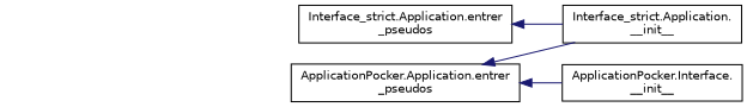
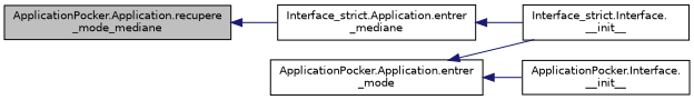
  digraph {
    rankdir=LR
    node [color=black fillcolor=white fontname=Helvetica fontsize=10 shape=record style=filled]
    edge [color=midnightblue dir=back fontname=Helvetica fontsize=10 labelfontname=Helvetica labelfontsize=10 style=solid]
-   n2 [height=0.2 label="Interface_strict.Application.entrer\l_pseudos" width=0.4]
-   n3 [height=0.2 label="ApplicationPocker.Application.entrer\l_pseudos" width=0.4]
+   n1 [fillcolor=grey75 fontcolor=black height=0.2 label="ApplicationPocker.Application.recupere\l_mode_mediane" width=0.4]
+   n2 [height=0.2 label="Interface_strict.Application.entrer\l_mediane" width=0.4]
+   n3 [height=0.2 label="ApplicationPocker.Application.entrer\l_mode" width=0.4]
    n4 [height=0.2 label="ApplicationPocker.Interface.\l__init__" width=0.4]
-   n5 [height=0.2 label="Interface_strict.Application.\l__init__" width=0.4]
+   n5 [height=0.2 label="Interface_strict.Interface.\l__init__" width=0.4]
+   n1 -> n2
    n2 -> n5
    n3 -> n4
    n3 -> n5
  }
